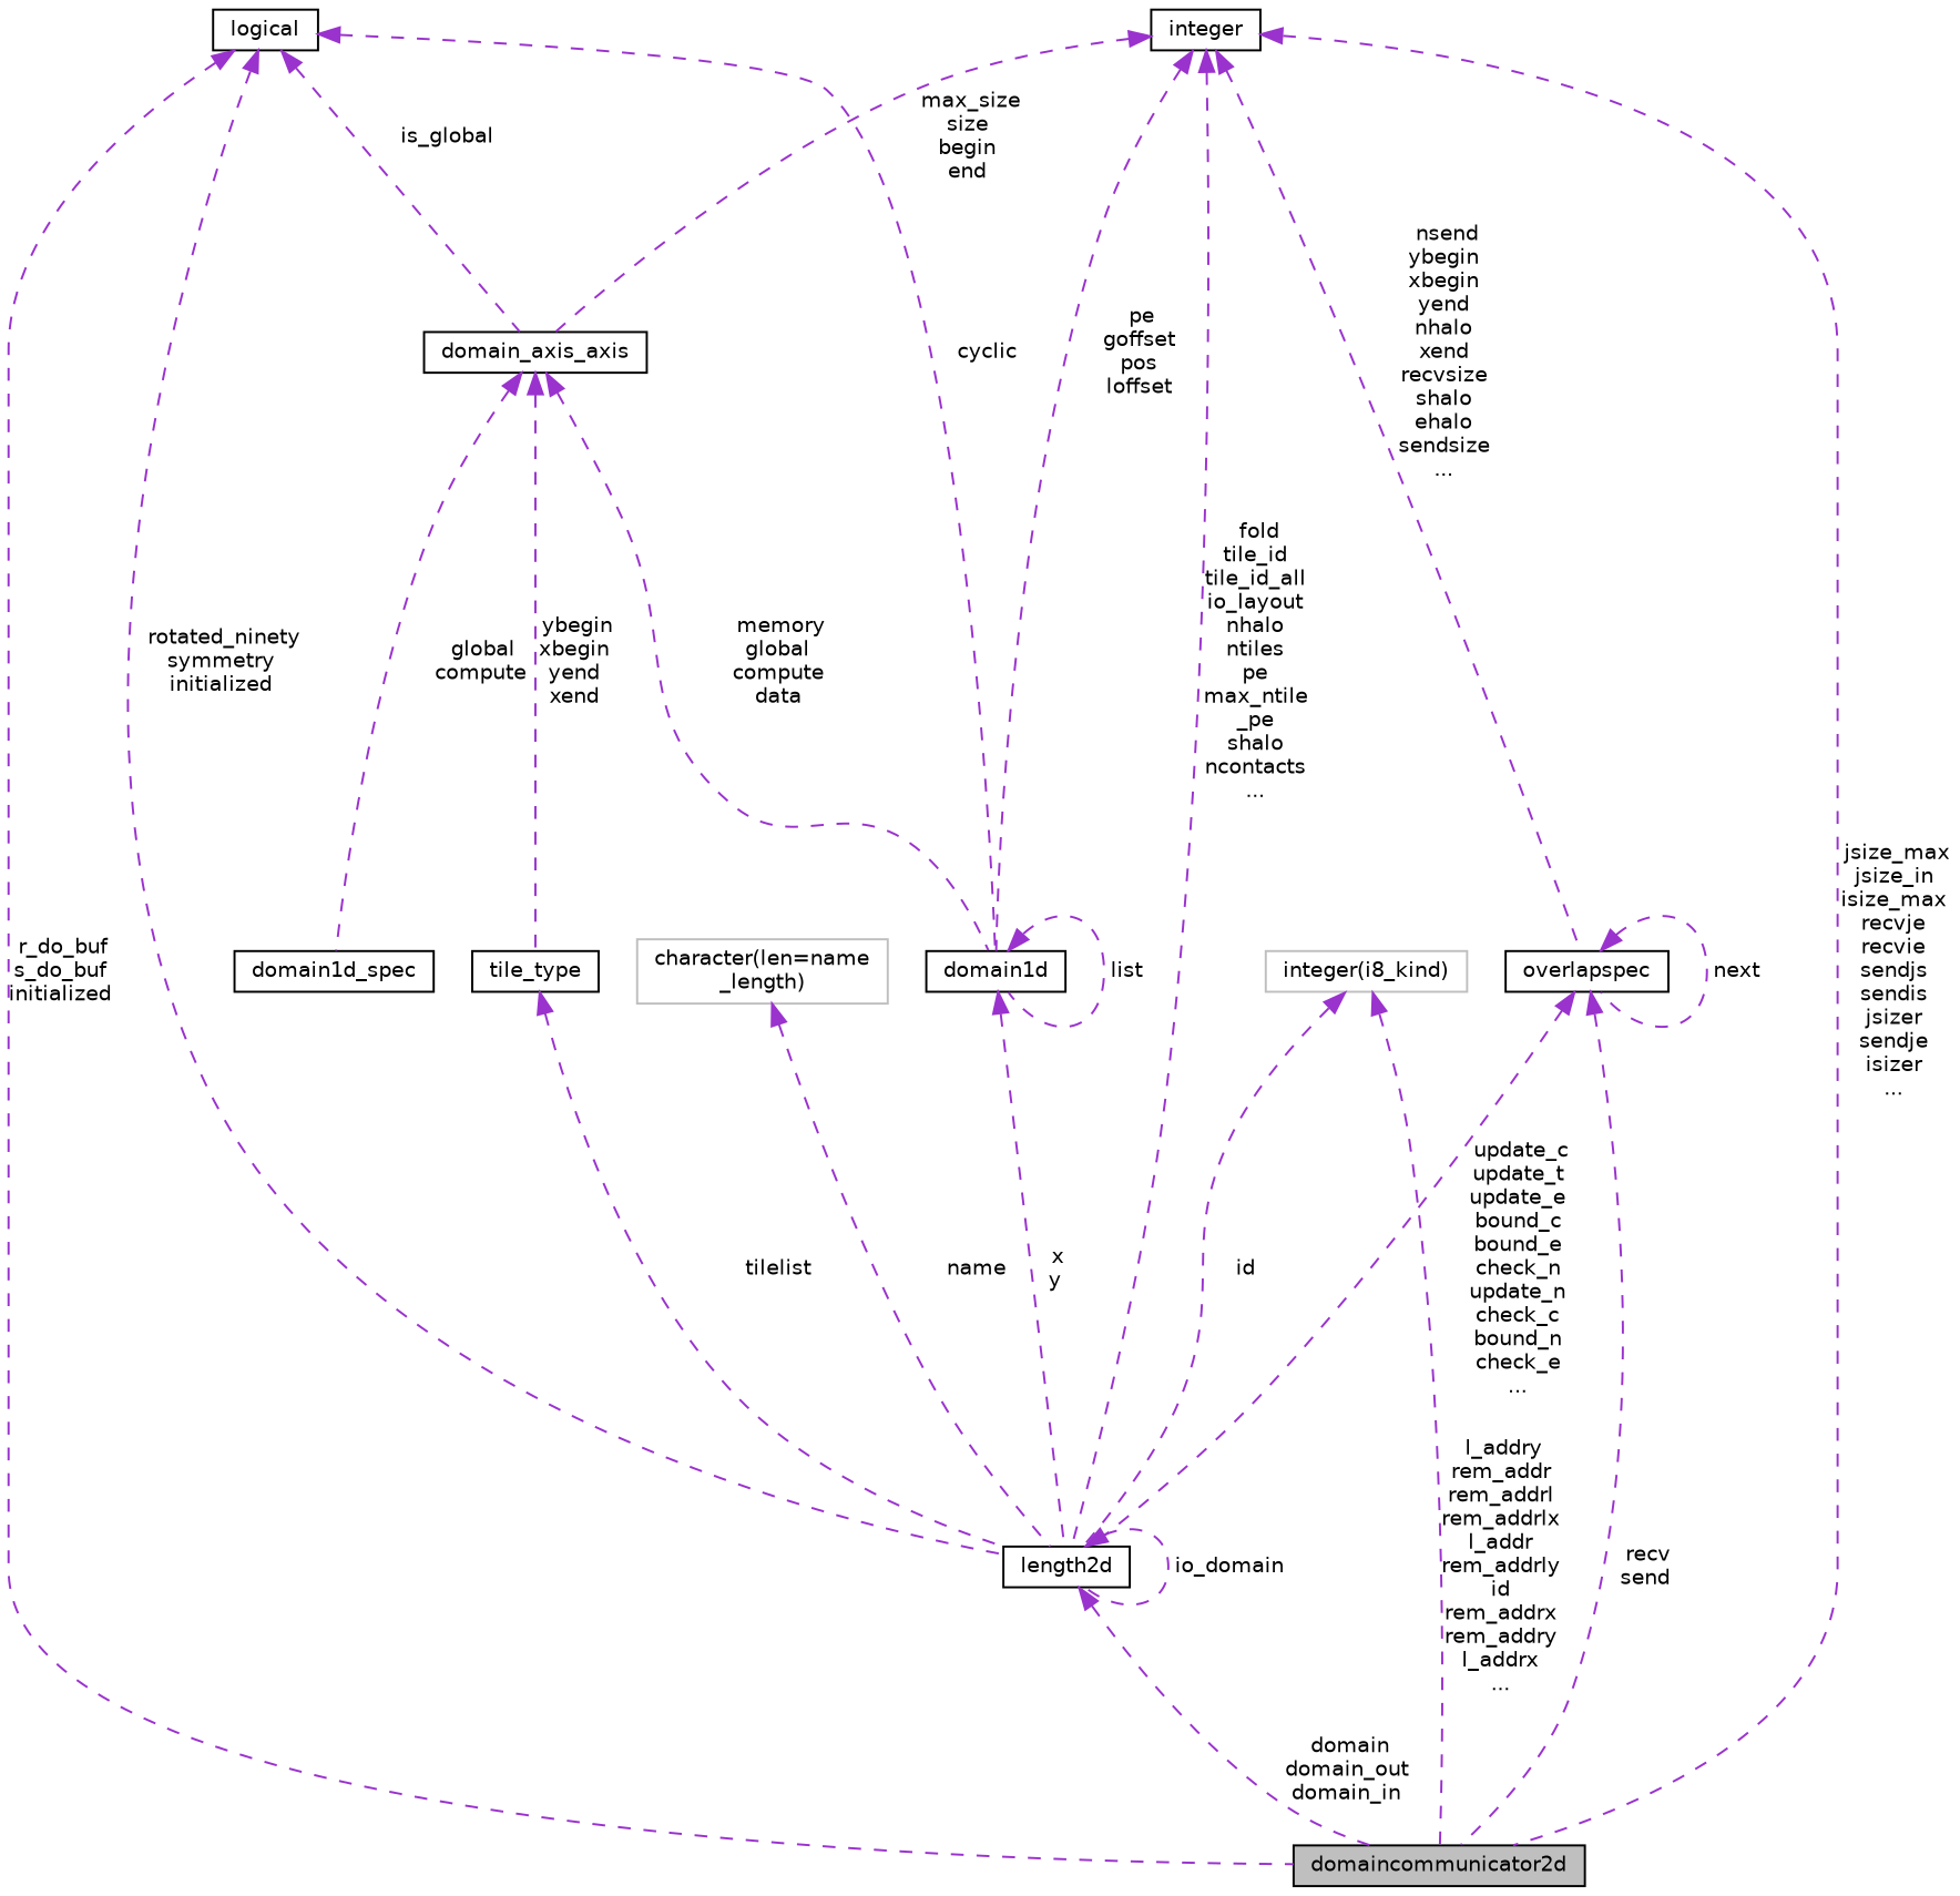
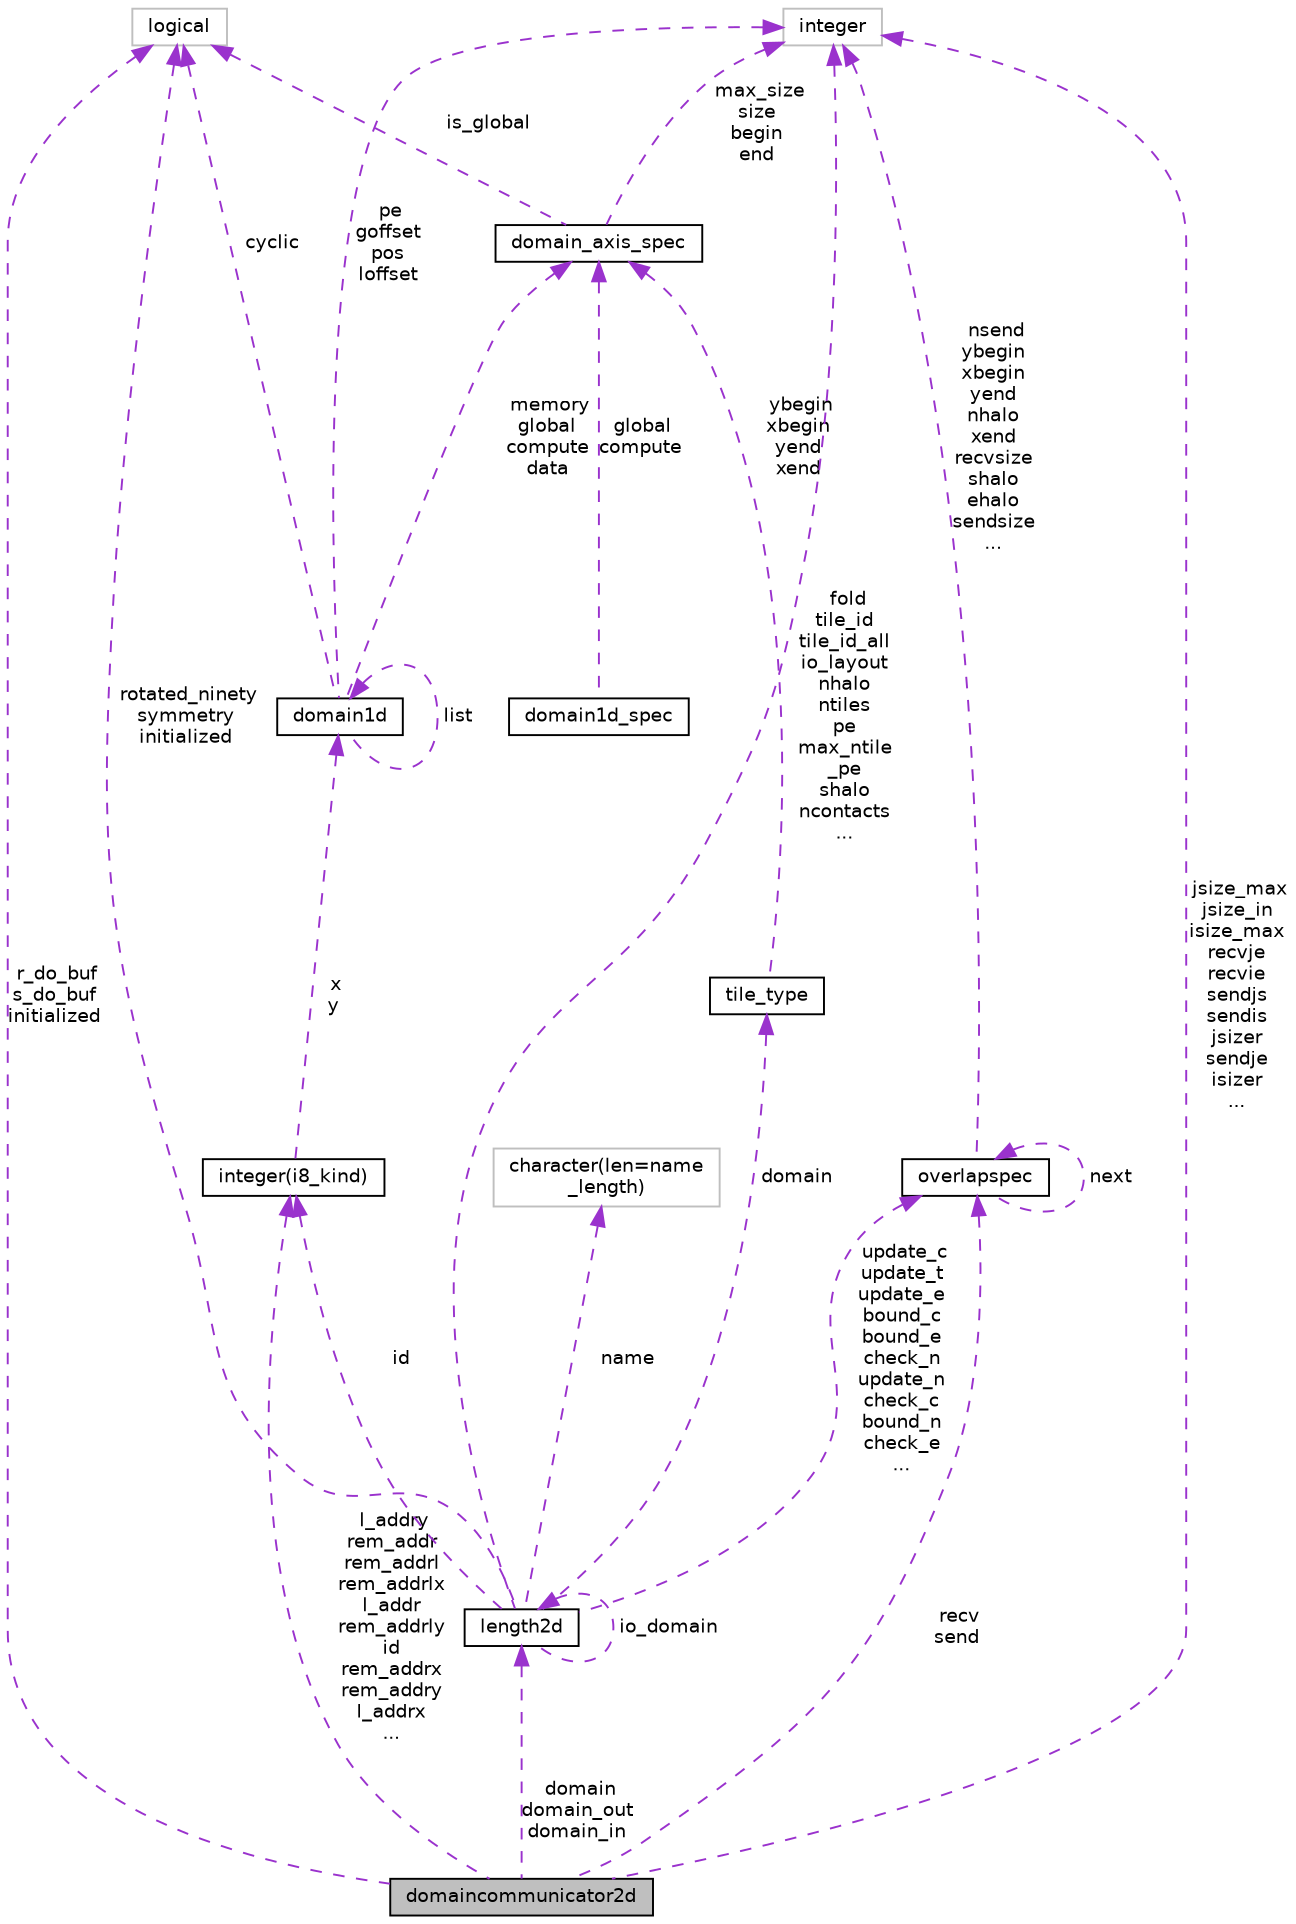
  digraph {
    node [color=black fillcolor=white fontname=Helvetica fontsize=10 shape=record style=filled]
    edge [color=darkorchid3 dir=back fontname=Helvetica fontsize=10 labelfontname=Helvetica labelfontsize=10 style=dashed]
    n1 [fillcolor=grey75 fontcolor=black height=0.2 label=domaincommunicator2d width=0.4]
-   n2 [height=0.2 label=logical width=0.4]
+   n2 [color=grey75 height=0.2 label=logical width=0.4]
    n3 [height=0.2 label=length2d width=0.4]
    n4 [height=0.2 label=domain1d width=0.4]
-   n5 [height=0.2 label=domain_axis_axis width=0.4]
+   n5 [height=0.2 label=domain_axis_spec width=0.4]
    n6 [height=0.2 label=domain1d_spec width=0.4]
    n7 [height=0.2 label=tile_type width=0.4]
-   n8 [color=grey75 height=0.2 label="integer(i8_kind)" width=0.4]
-   n9 [height=0.2 label=integer width=0.4]
+   n8 [height=0.2 label="integer(i8_kind)" width=0.4]
+   n9 [color=grey75 height=0.2 label=integer width=0.4]
    n10 [height=0.2 label=overlapspec width=0.4]
    n11 [color=grey75 height=0.2 label="character(len=name\l_length)" width=0.4]
    n2 -> n1 [label=" r_do_buf\ns_do_buf\ninitialized"]
    n2 -> n3 [label=" rotated_ninety\nsymmetry\ninitialized"]
    n2 -> n4 [label=" cyclic"]
    n2 -> n5 [label=" is_global"]
    n3 -> n1 [label=" domain\ndomain_out\ndomain_in"]
    n3 -> n3 [label=" io_domain"]
-   n4 -> n3 [label=" x\ny"]
+   n4 -> n8 [label=" x\ny"]
    n4 -> n4 [label=" list"]
    n5 -> n4 [label=" memory\nglobal\ncompute\ndata"]
    n5 -> n6 [label=" global\ncompute"]
    n5 -> n7 [label=" ybegin\nxbegin\nyend\nxend"]
-   n7 -> n3 [label=" tilelist"]
+   n7 -> n3 [label=" domain"]
    n8 -> n1 [label=" l_addry\nrem_addr\nrem_addrl\nrem_addrlx\nl_addr\nrem_addrly\nid\nrem_addrx\nrem_addry\nl_addrx\n..."]
    n8 -> n3 [label=" id"]
    n9 -> n1 [label=" jsize_max\njsize_in\nisize_max\nrecvje\nrecvie\nsendjs\nsendis\njsizer\nsendje\nisizer\n..."]
    n9 -> n3 [label=" fold\ntile_id\ntile_id_all\nio_layout\nnhalo\nntiles\npe\nmax_ntile\l_pe\nshalo\nncontacts\n..."]
    n9 -> n4 [label=" pe\ngoffset\npos\nloffset"]
    n9 -> n5 [label=" max_size\nsize\nbegin\nend"]
    n9 -> n10 [label=" nsend\nybegin\nxbegin\nyend\nnhalo\nxend\nrecvsize\nshalo\nehalo\nsendsize\n..."]
    n10 -> n1 [label=" recv\nsend"]
    n10 -> n3 [label=" update_c\nupdate_t\nupdate_e\nbound_c\nbound_e\ncheck_n\nupdate_n\ncheck_c\nbound_n\ncheck_e\n..."]
    n10 -> n10 [label=" next"]
    n11 -> n3 [label=" name"]
  }
